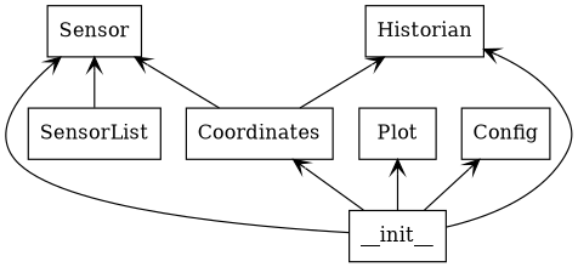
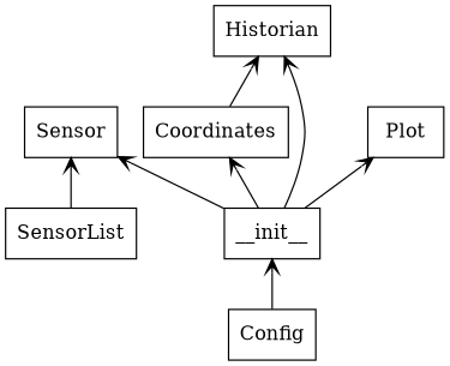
  digraph {
    rankdir=BT
    node [shape=box]
    edge [arrowhead=open arrowtail=none]
    n1 [label=Config]
    n2 [label=Coordinates]
    n3 [label=Sensor]
    n4 [label=Historian]
    n5 [label=SensorList]
    n6 [label=Plot]
    n7 [label=__init__]
-   n2 -> n3
    n2 -> n4
    n5 -> n3
-   n7 -> n1
+   n1 -> n7
    n7 -> n2
    n7 -> n3
    n7 -> n4
    n7 -> n6
  }
